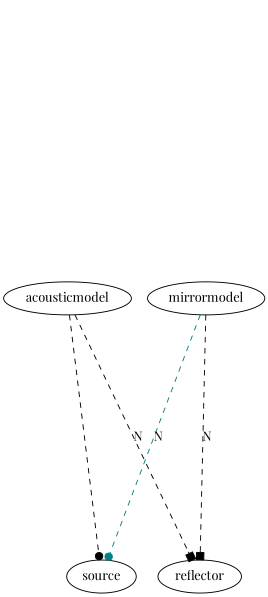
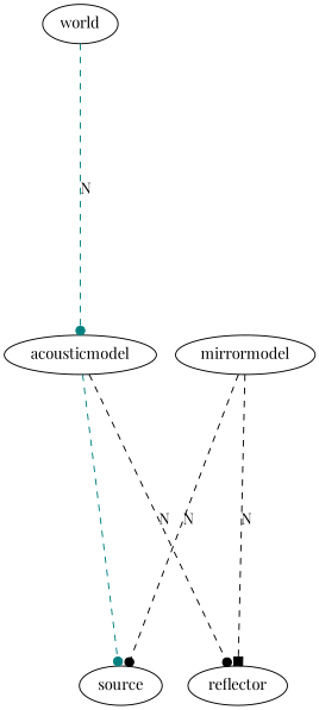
  digraph {
    fontname="Playfair Display"
    ranksep=3.5
    splines=true
    node [fontname="Playfair Display"]
    edge [arrowhead=dot color=black fontname="Playfair Display" style=dashed]
    acousticmodel
    source
    reflector
    mirrormodel
-   acousticmodel -> source
-   acousticmodel -> reflector [arrowhead=box label=N]
-   mirrormodel -> source [color=teal label=N]
+   world
+   acousticmodel -> source [color=teal]
+   acousticmodel -> reflector [label=N]
+   mirrormodel -> source [label=N]
    mirrormodel -> reflector [arrowhead=box label=N]
+   world -> acousticmodel [color=teal label=N]
  }
